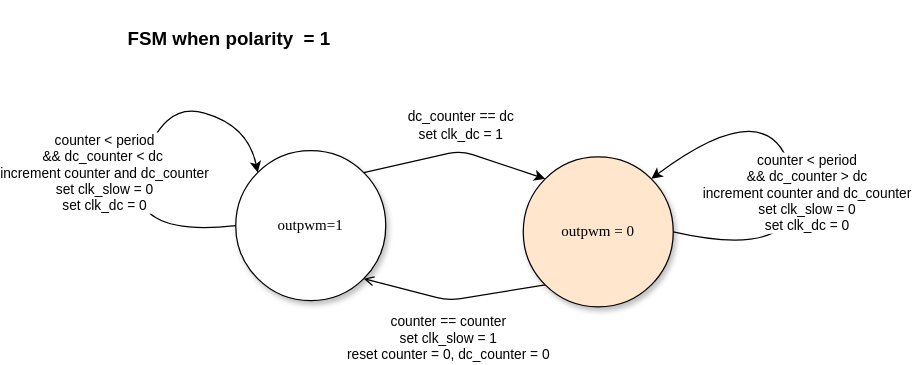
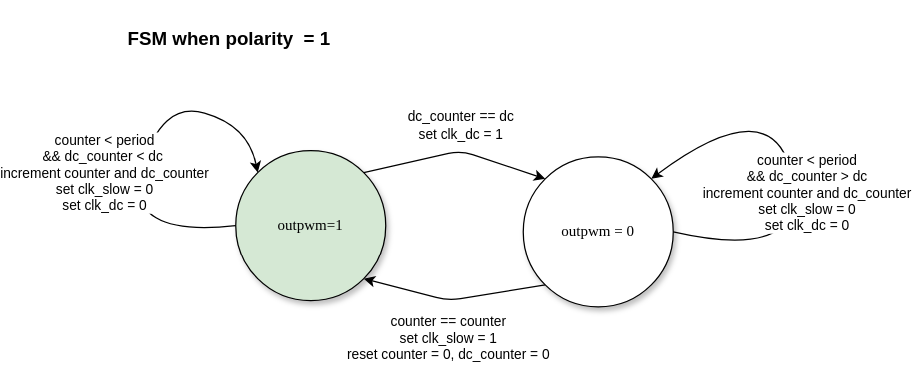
  <mxCell id="0" />
  <mxCell id="1" parent="0" />
- <mxCell id="2" value="outpwm=1" style="ellipse;whiteSpace=wrap;html=1;rounded=0;shadow=1;comic=0;labelBackgroundColor=none;strokeWidth=1;fontFamily=Verdana;fontSize=12;align=center;" parent="1" vertex="1"><mxGeometry x="110" y="120" width="120" height="120" as="geometry" /></mxCell>
+ <mxCell id="2" value="outpwm=1" style="ellipse;whiteSpace=wrap;html=1;rounded=0;shadow=1;comic=0;labelBackgroundColor=none;strokeWidth=1;fontFamily=Verdana;fontSize=12;align=center;fillColor=#d5e8d4;" parent="1" vertex="1"><mxGeometry x="110" y="120" width="120" height="120" as="geometry" /></mxCell>
  <mxCell id="3" value="counter &amp;lt; period&lt;br&gt;&amp;amp;&amp;amp; dc_counter &amp;lt; dc&amp;nbsp;&lt;br&gt;increment counter and dc_counter&lt;br&gt;set clk_slow = 0&lt;br&gt;set clk_dc = 0" style="curved=1;endArrow=classic;html=1;exitX=0;exitY=0.5;exitDx=0;exitDy=0;entryX=0;entryY=0;entryDx=0;entryDy=0;" edge="1" parent="1" source="2" target="2"><mxGeometry x="-0.132" y="28" width="50" height="50" relative="1" as="geometry"><mxPoint x="40" y="50" as="sourcePoint" /><mxPoint x="110" y="40" as="targetPoint" /><Array as="points"><mxPoint x="20" y="190" /><mxPoint x="50" y="80" /><mxPoint x="120" y="100" /></Array><mxPoint as="offset" /></mxGeometry></mxCell>
- <mxCell id="4" value="outpwm = 0" style="ellipse;whiteSpace=wrap;html=1;rounded=0;shadow=1;comic=0;labelBackgroundColor=none;strokeWidth=1;fontFamily=Verdana;fontSize=12;align=center;fillColor=#ffe6cc;" vertex="1" parent="1"><mxGeometry x="340" y="125" width="120" height="120" as="geometry" /></mxCell>
+ <mxCell id="4" value="outpwm = 0" style="ellipse;whiteSpace=wrap;html=1;rounded=0;shadow=1;comic=0;labelBackgroundColor=none;strokeWidth=1;fontFamily=Verdana;fontSize=12;align=center;" vertex="1" parent="1"><mxGeometry x="340" y="125" width="120" height="120" as="geometry" /></mxCell>
  <mxCell id="5" value="dc_counter == dc&lt;br&gt;set clk_dc = 1" style="endArrow=classic;html=1;exitX=1;exitY=0;exitDx=0;exitDy=0;entryX=0;entryY=0;entryDx=0;entryDy=0;" edge="1" parent="1"><mxGeometry x="0.055" y="20" width="50" height="50" relative="1" as="geometry"><mxPoint x="212.426" y="137.574" as="sourcePoint" /><mxPoint x="357.574" y="142.574" as="targetPoint" /><Array as="points"><mxPoint x="290" y="120" /></Array><mxPoint x="-7" y="-1" as="offset" /></mxGeometry></mxCell>
- <mxCell id="6" value="counter == counter&lt;br&gt;set clk_slow = 1&lt;br&gt;reset counter = 0, dc_counter = 0" style="endArrow=open;html=1;exitX=0;exitY=1;exitDx=0;exitDy=0;entryX=1;entryY=1;entryDx=0;entryDy=0;" edge="1" parent="1" source="4" target="2"><mxGeometry x="0.059" y="30" width="50" height="50" relative="1" as="geometry"><mxPoint x="0" y="320" as="sourcePoint" /><mxPoint x="50" y="270" as="targetPoint" /><Array as="points"><mxPoint x="280" y="240" /></Array><mxPoint x="8" y="1" as="offset" /></mxGeometry></mxCell>
+ <mxCell id="6" value="counter == counter&lt;br&gt;set clk_slow = 1&lt;br&gt;reset counter = 0, dc_counter = 0" style="endArrow=classic;html=1;exitX=0;exitY=1;exitDx=0;exitDy=0;entryX=1;entryY=1;entryDx=0;entryDy=0;" edge="1" parent="1" source="4" target="2"><mxGeometry x="0.059" y="30" width="50" height="50" relative="1" as="geometry"><mxPoint x="0" y="320" as="sourcePoint" /><mxPoint x="50" y="270" as="targetPoint" /><Array as="points"><mxPoint x="280" y="240" /></Array><mxPoint x="8" y="1" as="offset" /></mxGeometry></mxCell>
  <mxCell id="7" value="counter &amp;lt; period&lt;br&gt;&amp;amp;&amp;amp; dc_counter &amp;gt; dc&lt;br&gt;increment counter and dc_counter&lt;br&gt;set clk_slow = 0&lt;br&gt;set clk_dc = 0" style="curved=1;endArrow=classic;html=1;entryX=1;entryY=0;entryDx=0;entryDy=0;exitX=1;exitY=0.5;exitDx=0;exitDy=0;" edge="1" parent="1" source="4" target="4"><mxGeometry x="-0.334" y="45" width="50" height="50" relative="1" as="geometry"><mxPoint x="-80" y="320" as="sourcePoint" /><mxPoint x="-30" y="270" as="targetPoint" /><Array as="points"><mxPoint x="570" y="210" /><mxPoint x="540" y="70" /></Array><mxPoint x="44" y="-53" as="offset" /></mxGeometry></mxCell>
  <mxCell id="8" value="&lt;font style=&quot;font-size: 15px&quot;&gt;&lt;b&gt;FSM when polarity&amp;nbsp; = 1&lt;/b&gt;&lt;/font&gt;" style="text;html=1;strokeColor=none;fillColor=none;align=center;verticalAlign=middle;whiteSpace=wrap;rounded=0;" vertex="1" parent="1"><mxGeometry x="20" y="20" width="170" height="20" as="geometry" /></mxCell>
